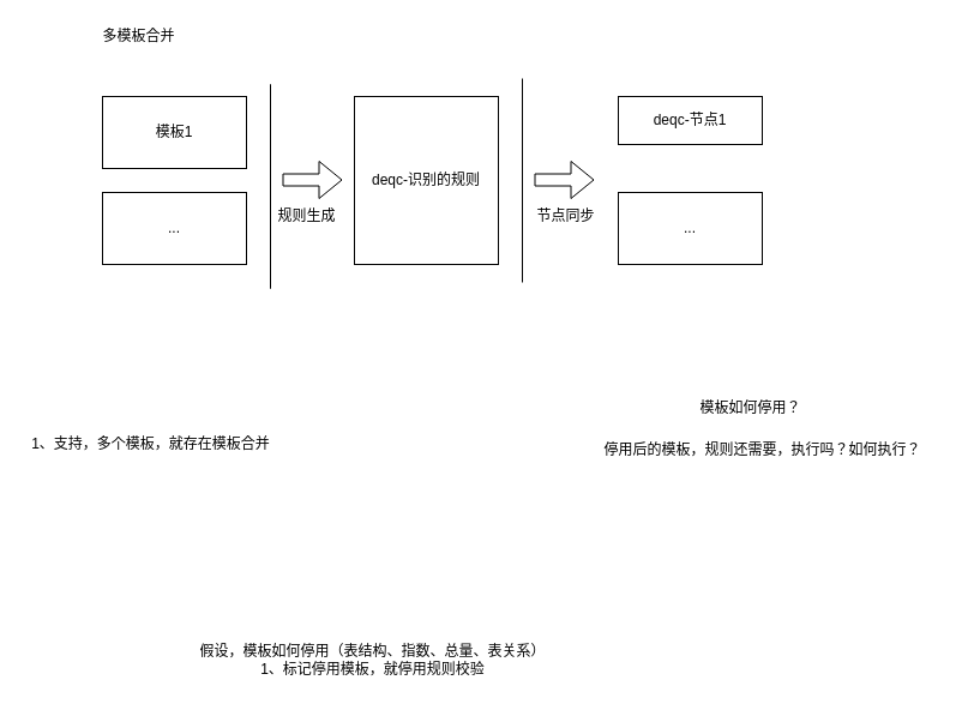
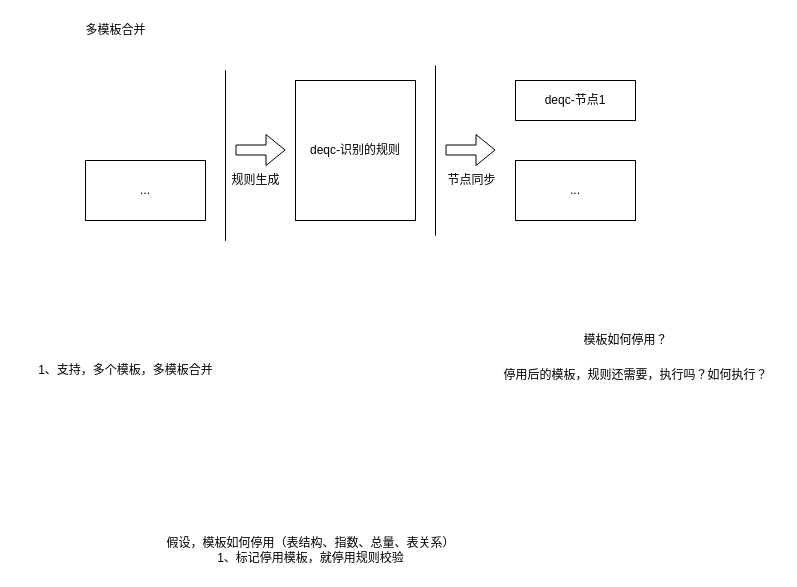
  <mxCell id="0" />
  <mxCell id="1" parent="0" />
- <mxCell id="2" value="模板1" style="rounded=0;whiteSpace=wrap;html=1;" vertex="1" parent="1"><mxGeometry x="85" y="80" width="120" height="60" as="geometry" /></mxCell>
  <mxCell id="3" value="..." style="rounded=0;whiteSpace=wrap;html=1;" vertex="1" parent="1"><mxGeometry x="85" y="160" width="120" height="60" as="geometry" /></mxCell>
  <mxCell id="4" value="" style="endArrow=none;html=1;" edge="1" parent="1"><mxGeometry width="50" height="50" relative="1" as="geometry"><mxPoint x="225" y="240" as="sourcePoint" /><mxPoint x="225" y="70" as="targetPoint" /></mxGeometry></mxCell>
  <mxCell id="5" value="多模板合并" style="text;html=1;align=center;verticalAlign=middle;resizable=0;points=[];autosize=1;strokeColor=none;" vertex="1" parent="1"><mxGeometry x="75" y="20" width="80" height="20" as="geometry" /></mxCell>
  <mxCell id="6" value="deqc-识别的规则" style="rounded=0;whiteSpace=wrap;html=1;" vertex="1" parent="1"><mxGeometry x="295" y="80" width="120" height="140" as="geometry" /></mxCell>
  <mxCell id="7" value="" style="shape=flexArrow;endArrow=classic;html=1;" edge="1" parent="1"><mxGeometry width="50" height="50" relative="1" as="geometry"><mxPoint x="235" y="149.5" as="sourcePoint" /><mxPoint x="285" y="149.5" as="targetPoint" /></mxGeometry></mxCell>
  <mxCell id="8" value="规则生成" style="text;html=1;align=center;verticalAlign=middle;resizable=0;points=[];autosize=1;strokeColor=none;" vertex="1" parent="1"><mxGeometry x="225" y="170" width="60" height="20" as="geometry" /></mxCell>
  <mxCell id="9" value="deqc-节点1" style="rounded=0;whiteSpace=wrap;html=1;" vertex="1" parent="1"><mxGeometry x="515" y="80" width="120" height="40" as="geometry" /></mxCell>
  <mxCell id="10" value="..." style="rounded=0;whiteSpace=wrap;html=1;" vertex="1" parent="1"><mxGeometry x="515" y="160" width="120" height="60" as="geometry" /></mxCell>
  <mxCell id="11" value="" style="endArrow=none;html=1;" edge="1" parent="1"><mxGeometry width="50" height="50" relative="1" as="geometry"><mxPoint x="435" y="235" as="sourcePoint" /><mxPoint x="435" y="65" as="targetPoint" /></mxGeometry></mxCell>
  <mxCell id="12" value="" style="shape=flexArrow;endArrow=classic;html=1;" edge="1" parent="1"><mxGeometry width="50" height="50" relative="1" as="geometry"><mxPoint x="445" y="149.5" as="sourcePoint" /><mxPoint x="495" y="149.5" as="targetPoint" /></mxGeometry></mxCell>
  <mxCell id="13" value="" style="endArrow=none;html=1;" edge="1" parent="1"><mxGeometry width="50" height="50" relative="1" as="geometry"><mxPoint x="225" y="240" as="sourcePoint" /><mxPoint x="225" y="70" as="targetPoint" /></mxGeometry></mxCell>
  <mxCell id="14" value="节点同步" style="text;html=1;align=center;verticalAlign=middle;resizable=0;points=[];autosize=1;strokeColor=none;" vertex="1" parent="1"><mxGeometry x="441" y="170" width="60" height="20" as="geometry" /></mxCell>
- <mxCell id="15" value="1、支持，多个模板，就存在模板合并" style="text;html=1;align=center;verticalAlign=middle;resizable=0;points=[];autosize=1;strokeColor=none;" vertex="1" parent="1"><mxGeometry x="20" y="360" width="210" height="20" as="geometry" /></mxCell>
+ <mxCell id="15" value="1、支持，多个模板，多模板合并" style="text;html=1;align=center;verticalAlign=middle;resizable=0;points=[];autosize=1;strokeColor=none;" vertex="1" parent="1"><mxGeometry x="20" y="360" width="210" height="20" as="geometry" /></mxCell>
  <mxCell id="16" value="模板如何停用？" style="text;html=1;align=center;verticalAlign=middle;resizable=0;points=[];autosize=1;strokeColor=none;" vertex="1" parent="1"><mxGeometry x="575" y="330" width="100" height="20" as="geometry" /></mxCell>
  <mxCell id="17" value="停用后的模板，规则还需要，执行吗？如何执行？&lt;br&gt;" style="text;html=1;align=center;verticalAlign=middle;resizable=0;points=[];autosize=1;strokeColor=none;" vertex="1" parent="1"><mxGeometry x="495" y="365" width="280" height="20" as="geometry" /></mxCell>
  <mxCell id="18" value="假设，模板如何停用（表结构、指数、总量、表关系）&lt;br&gt;1、标记停用模板，就停用规则校验" style="text;html=1;align=center;verticalAlign=middle;resizable=0;points=[];autosize=1;strokeColor=none;" vertex="1" parent="1"><mxGeometry x="145" y="535" width="330" height="30" as="geometry" /></mxCell>
